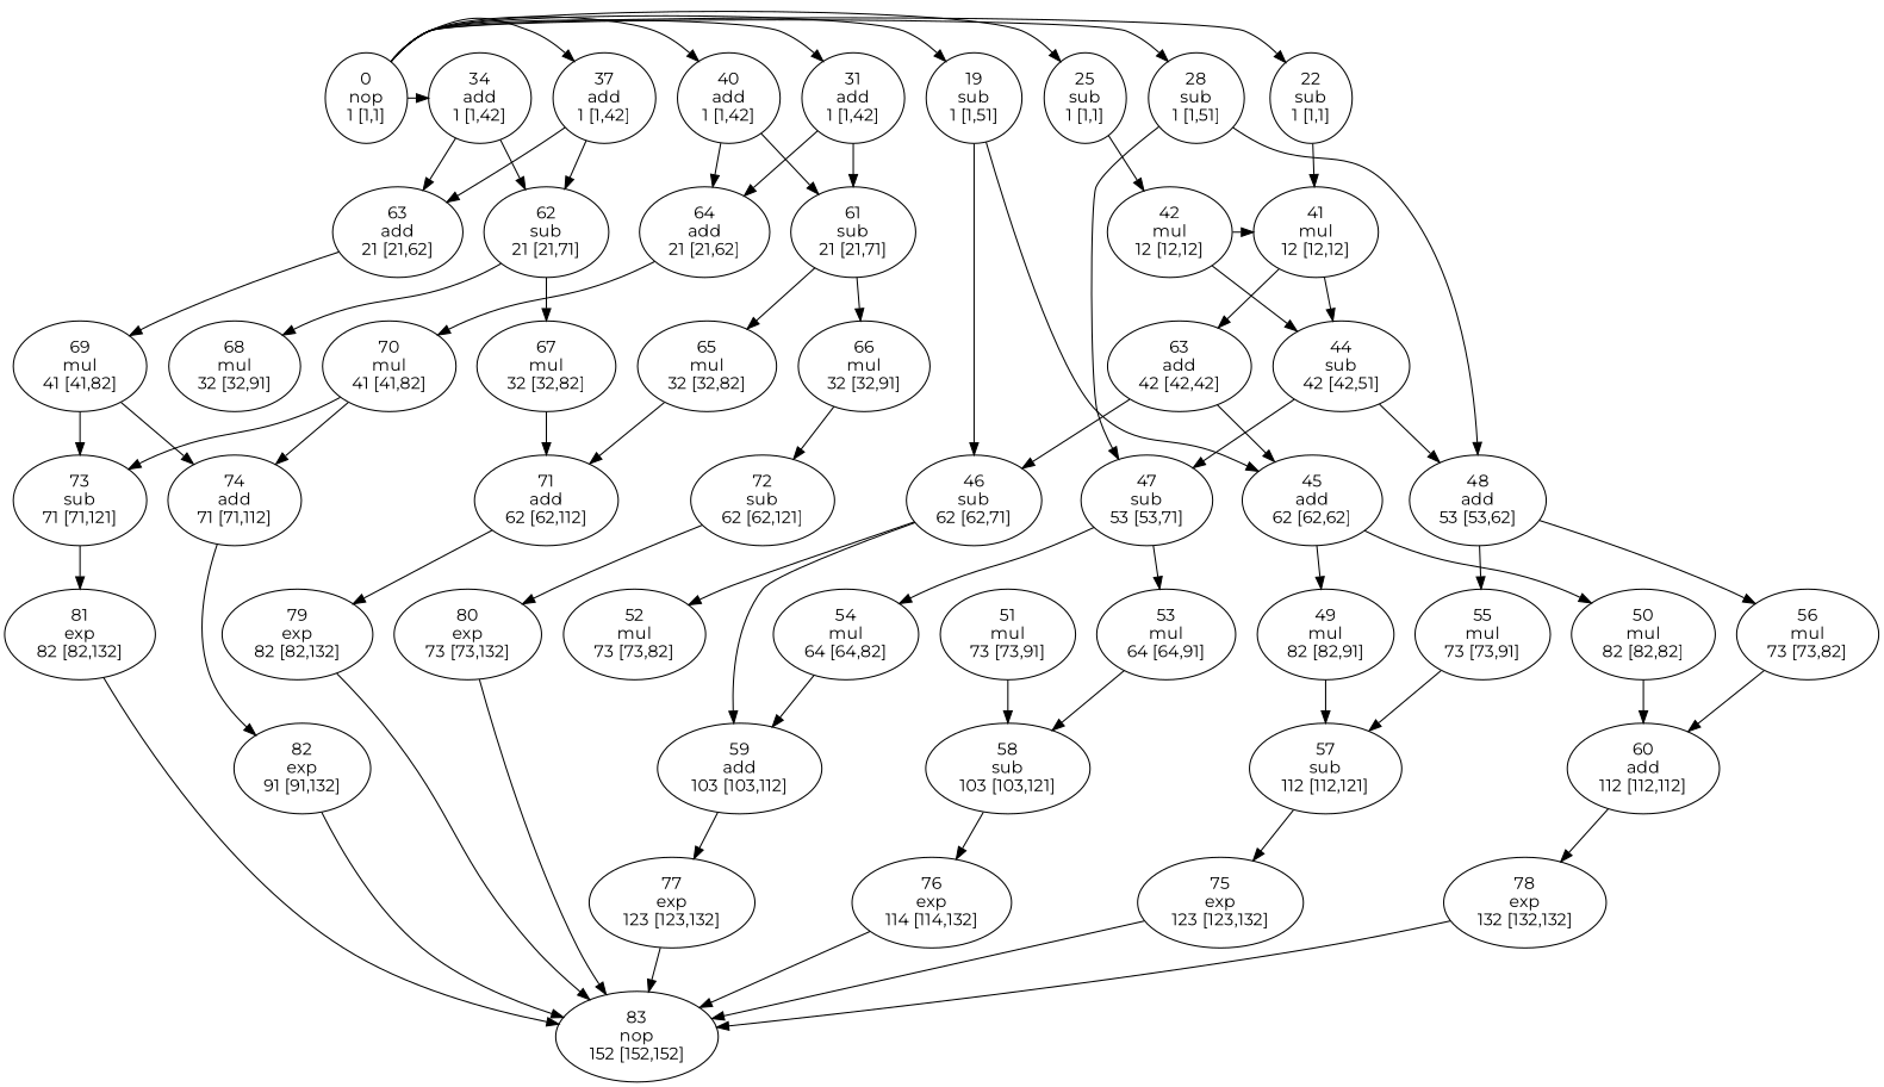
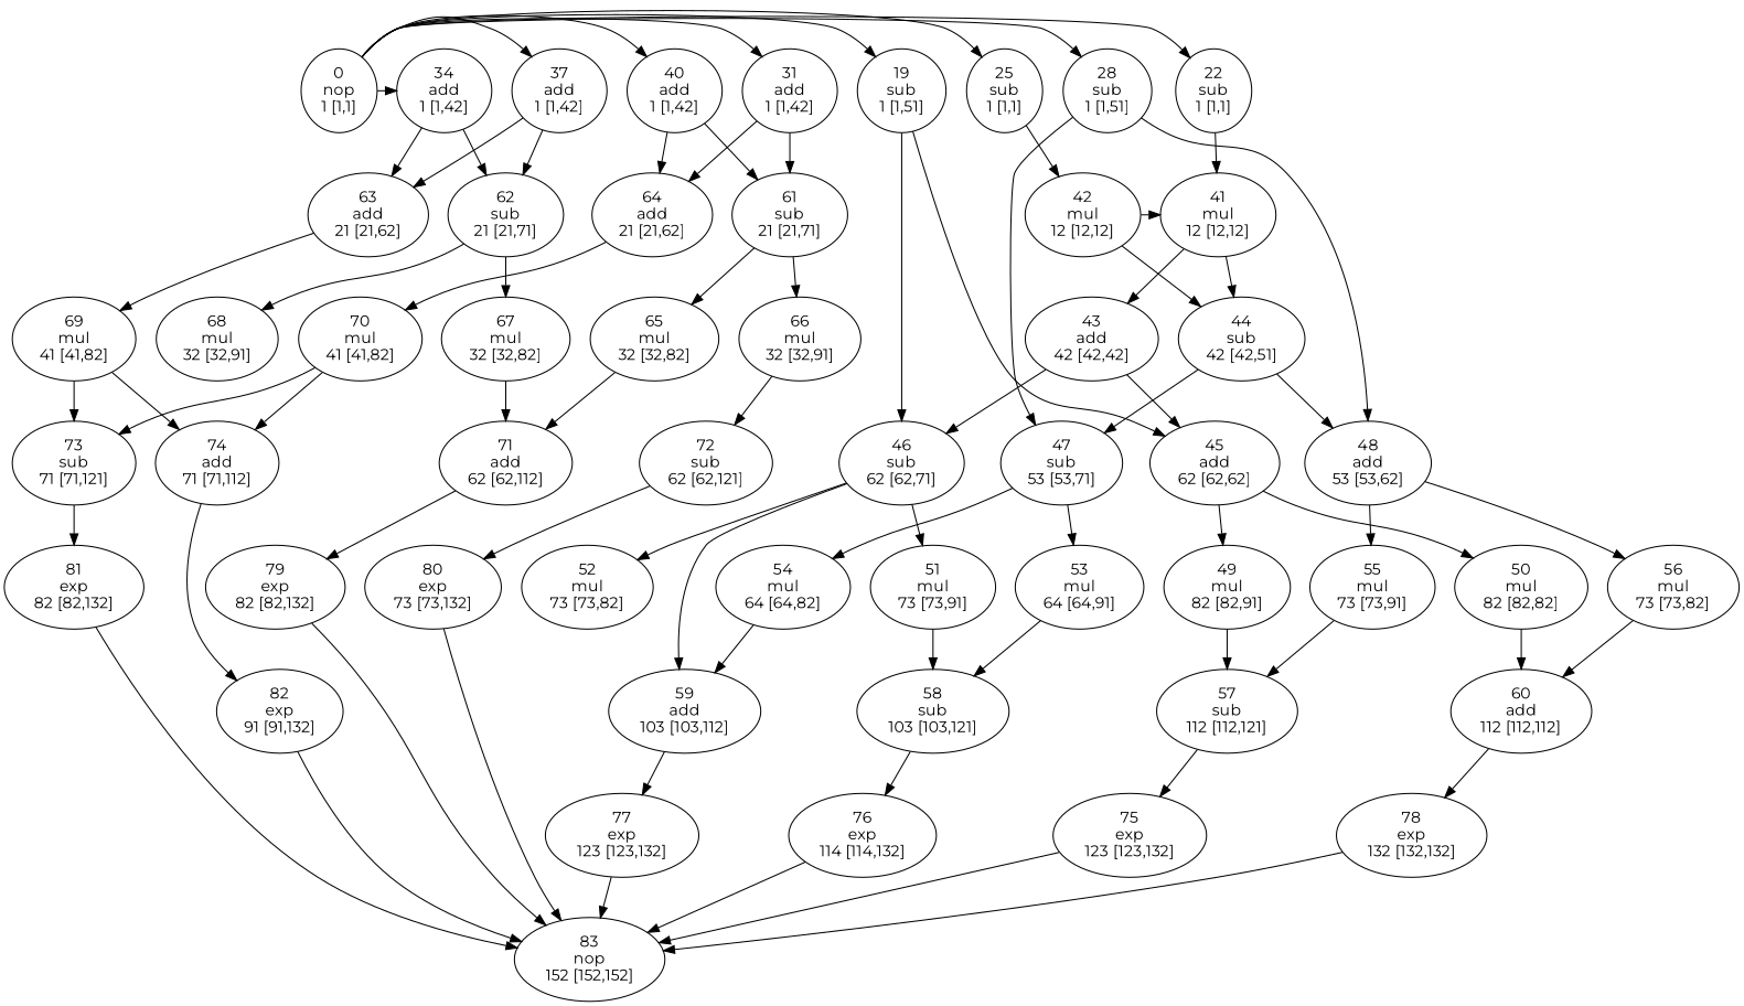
  strict digraph {
    fontname=Montserrat
    node [area=2 delay=20 fontcolor=black fontname=Montserrat mobility=0 style=emplty time_step=1 tl=82 ts=1]
    edge [fontname=Montserrat]
    n1 [area=17 delay=30 label="54\nmul\n64 [64,82]" mobility=18 time_step=64 ts=64]
    n2 [area=17 delay=30 label="53\nmul\n64 [64,91]" mobility=27 time_step=64 tl=91 ts=64]
    n3 [area=0 delay=0 label="0\nnop\n1 [1,1]" tl=1]
    n4 [delay=11 label="25\nsub\n1 [1,1]" tl=1]
    n5 [delay=11 label="28\nsub\n1 [1,51]" mobility=50 tl=51]
    n6 [label="40\nadd\n1 [1,42]" mobility=41 tl=42]
    n7 [delay=11 label="22\nsub\n1 [1,1]" tl=1]
    n8 [label="34\nadd\n1 [1,42]" mobility=41 tl=42]
    n9 [delay=11 label="19\nsub\n1 [1,51]" mobility=50 tl=51]
    n10 [label="37\nadd\n1 [1,42]" mobility=41 tl=42]
    n11 [label="31\nadd\n1 [1,42]" mobility=41 tl=42]
    n12 [label="77\nexp\n123 [123,132]" mobility=9 time_step=123 tl=132 ts=123]
    n13 [label="75\nexp\n123 [123,132]" mobility=9 time_step=123 tl=132 ts=123]
    n14 [area=17 delay=30 label="65\nmul\n32 [32,82]" mobility=50 time_step=32 ts=32]
    n15 [area=17 delay=30 label="66\nmul\n32 [32,91]" mobility=59 time_step=32 tl=91 ts=32]
    n16 [area=17 delay=30 label="67\nmul\n32 [32,82]" mobility=50 time_step=32 ts=32]
    n17 [area=17 delay=30 label="68\nmul\n32 [32,91]" mobility=59 time_step=32 tl=91 ts=32]
    n18 [delay=11 label="58\nsub\n103 [103,121]" mobility=18 time_step=103 tl=121 ts=103]
    n19 [label="59\nadd\n103 [103,112]" mobility=9 time_step=103 tl=112 ts=103]
    n20 [area=17 delay=30 label="56\nmul\n73 [73,82]" mobility=9 time_step=73 ts=73]
    n21 [label="80\nexp\n73 [73,132]" mobility=59 time_step=73 tl=132 ts=73]
    n22 [area=17 delay=30 label="52\nmul\n73 [73,82]" mobility=9 time_step=73 ts=73]
    n23 [area=17 delay=30 label="55\nmul\n73 [73,91]" mobility=18 time_step=73 tl=91 ts=73]
    n24 [area=17 delay=30 label="51\nmul\n73 [73,91]" mobility=18 time_step=73 tl=91 ts=73]
-   n25 [label="63\nadd\n42 [42,42]" time_step=42 tl=42 ts=42]
+   n25 [label="43\nadd\n42 [42,42]" time_step=42 tl=42 ts=42]
    n26 [delay=11 label="44\nsub\n42 [42,51]" mobility=9 time_step=42 tl=51 ts=42]
    n27 [label="74\nadd\n71 [71,112]" mobility=41 time_step=71 tl=112 ts=71]
    n28 [delay=11 label="73\nsub\n71 [71,121]" mobility=50 time_step=71 tl=121 ts=71]
    n29 [area=17 delay=30 label="42\nmul\n12 [12,12]" time_step=12 tl=12 ts=12]
    n30 [area=17 delay=30 label="41\nmul\n12 [12,12]" time_step=12 tl=12 ts=12]
    n31 [label="76\nexp\n114 [114,132]" mobility=18 time_step=114 tl=132 ts=114]
    n32 [label="60\nadd\n112 [112,112]" time_step=112 tl=112 ts=112]
    n33 [delay=11 label="57\nsub\n112 [112,121]" mobility=9 time_step=112 tl=121 ts=112]
    n34 [label="81\nexp\n82 [82,132]" mobility=50 time_step=82 tl=132 ts=82]
    n35 [area=17 delay=30 label="49\nmul\n82 [82,91]" mobility=9 time_step=82 tl=91 ts=82]
    n36 [label="79\nexp\n82 [82,132]" mobility=50 time_step=82 tl=132 ts=82]
    n37 [area=17 delay=30 label="50\nmul\n82 [82,82]" time_step=82 ts=82]
    n38 [delay=11 label="61\nsub\n21 [21,71]" mobility=50 time_step=21 tl=71 ts=21]
    n39 [delay=11 label="62\nsub\n21 [21,71]" mobility=50 time_step=21 tl=71 ts=21]
    n40 [label="63\nadd\n21 [21,62]" mobility=41 time_step=21 tl=62 ts=21]
    n41 [label="64\nadd\n21 [21,62]" mobility=41 time_step=21 tl=62 ts=21]
    n42 [area=17 delay=30 label="69\nmul\n41 [41,82]" mobility=41 time_step=41 ts=41]
    n43 [area=17 delay=30 label="70\nmul\n41 [41,82]" mobility=41 time_step=41 ts=41]
    n44 [area=0 delay=0 label="83\nnop\n152 [152,152]" time_step=152 tl=152 ts=152]
    n45 [label="78\nexp\n132 [132,132]" time_step=132 tl=132 ts=132]
    n46 [label="82\nexp\n91 [91,132]" mobility=41 time_step=91 tl=132 ts=91]
    n47 [delay=11 label="46\nsub\n62 [62,71]" mobility=9 time_step=62 tl=71 ts=62]
    n48 [label="45\nadd\n62 [62,62]" time_step=62 tl=62 ts=62]
    n49 [delay=11 label="72\nsub\n62 [62,121]" mobility=59 time_step=62 tl=121 ts=62]
    n50 [label="71\nadd\n62 [62,112]" mobility=50 time_step=62 tl=112 ts=62]
    n51 [label="48\nadd\n53 [53,62]" mobility=9 time_step=53 tl=62 ts=53]
    n52 [delay=11 label="47\nsub\n53 [53,71]" mobility=18 time_step=53 tl=71 ts=53]
    subgraph sub_1 {
      rank=same
      n1
      n2
    }
    subgraph sub_2 {
      rank=same
      n3
      n4
      n5
      n6
      n7
      n8
      n9
      n10
      n11
    }
    subgraph sub_3 {
      rank=same
      n12
      n13
    }
    subgraph sub_4 {
      rank=same
      n14
      n15
      n16
      n17
    }
    subgraph sub_5 {
      rank=same
      n18
      n19
    }
    subgraph sub_6 {
      rank=same
      n20
      n21
      n22
      n23
      n24
    }
    subgraph sub_7 {
      rank=same
      n25
      n26
    }
    subgraph sub_8 {
      rank=same
      n27
      n28
    }
    subgraph sub_9 {
      rank=same
      n29
      n30
    }
    subgraph sub_10 {
      rank=same
      n31
    }
    subgraph sub_11 {
      rank=same
      n32
      n33
    }
    subgraph sub_12 {
      rank=same
      n34
      n35
      n36
      n37
    }
    subgraph sub_13 {
      rank=same
      n38
      n39
      n40
      n41
    }
    subgraph sub_14 {
      rank=same
      n42
      n43
    }
    subgraph sub_15 {
      rank=same
      n44
    }
    subgraph sub_16 {
      rank=same
      n45
    }
    subgraph sub_17 {
      rank=same
      n46
    }
    subgraph sub_18 {
      rank=same
      n47
      n48
      n49
      n50
    }
    subgraph sub_19 {
      rank=same
      n51
      n52
    }
    n1 -> n19
    n2 -> n18
    n3 -> n4
    n3 -> n5
    n3 -> n6
    n3 -> n7
    n3 -> n8
    n3 -> n9
    n3 -> n10
    n3 -> n11
    n4 -> n29
    n5 -> n51
    n5 -> n52
    n6 -> n38
    n6 -> n41
    n7 -> n30
    n8 -> n39
    n8 -> n40
    n9 -> n47
    n9 -> n48
    n10 -> n39
    n10 -> n40
    n11 -> n38
    n11 -> n41
    n12 -> n44
    n13 -> n44
    n14 -> n50
    n15 -> n49
    n16 -> n50
    n18 -> n31
    n19 -> n12
    n20 -> n32
    n21 -> n44
    n23 -> n33
    n24 -> n18
    n25 -> n47
    n25 -> n48
    n26 -> n51
    n26 -> n52
    n27 -> n46
    n28 -> n34
    n29 -> n26
    n29 -> n30
    n30 -> n25
    n30 -> n26
    n31 -> n44
    n32 -> n45
    n33 -> n13
    n34 -> n44
    n35 -> n33
    n36 -> n44
    n37 -> n32
    n38 -> n14
    n38 -> n15
    n39 -> n16
    n39 -> n17
    n40 -> n42
    n41 -> n43
    n42 -> n27
    n42 -> n28
    n43 -> n27
    n43 -> n28
    n45 -> n44
    n46 -> n44
    n47 -> n19
    n47 -> n22
+   n47 -> n24
    n48 -> n35
    n48 -> n37
    n49 -> n21
    n50 -> n36
    n51 -> n20
    n51 -> n23
    n52 -> n1
    n52 -> n2
  }
